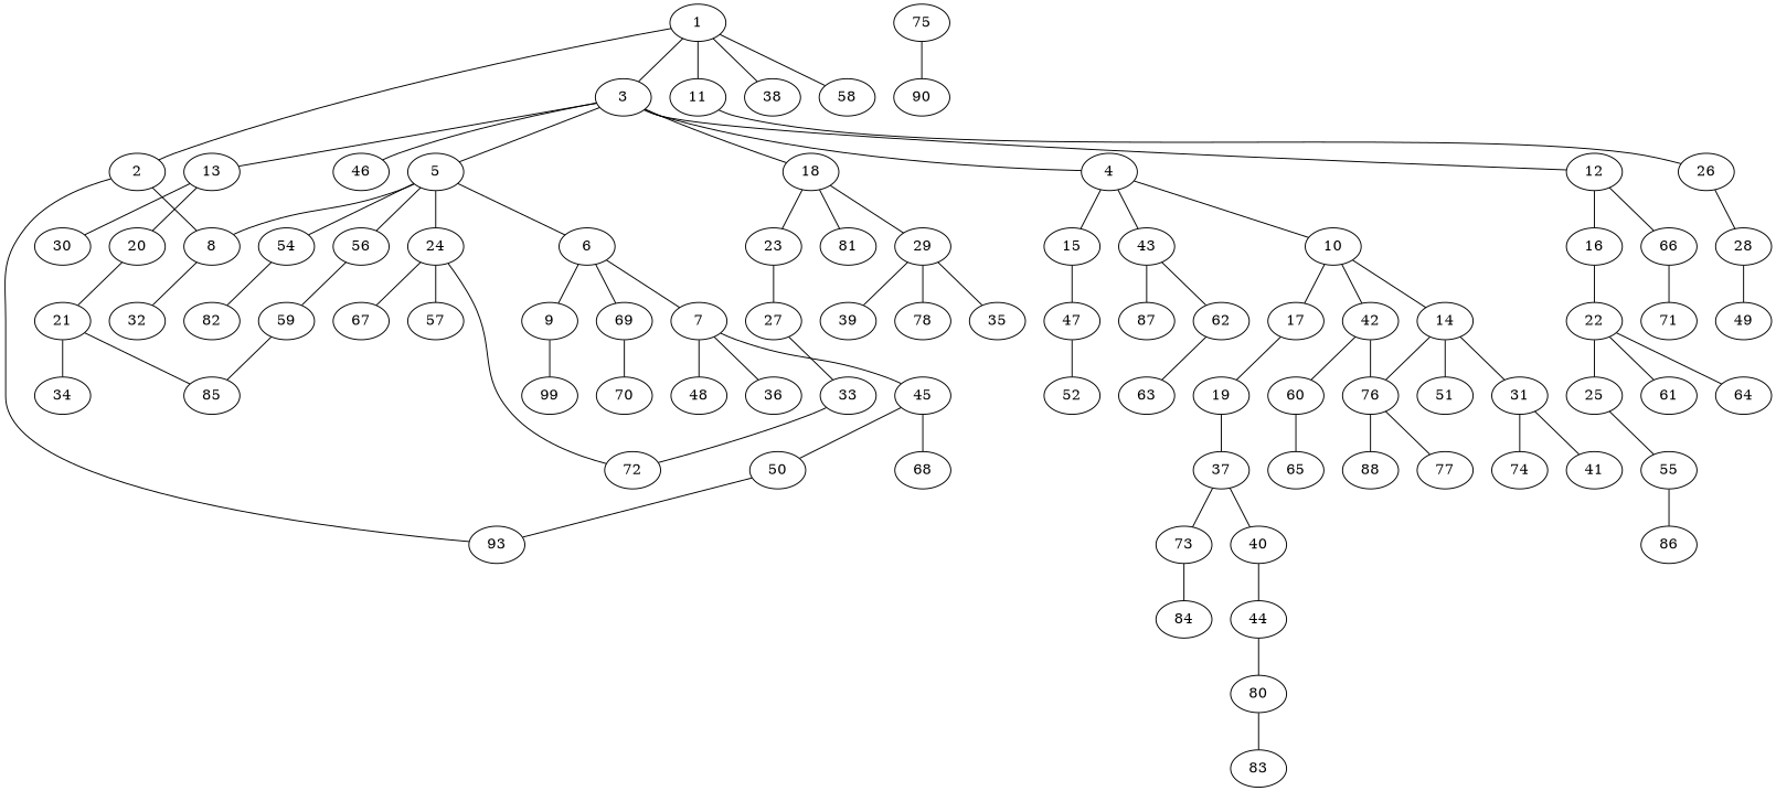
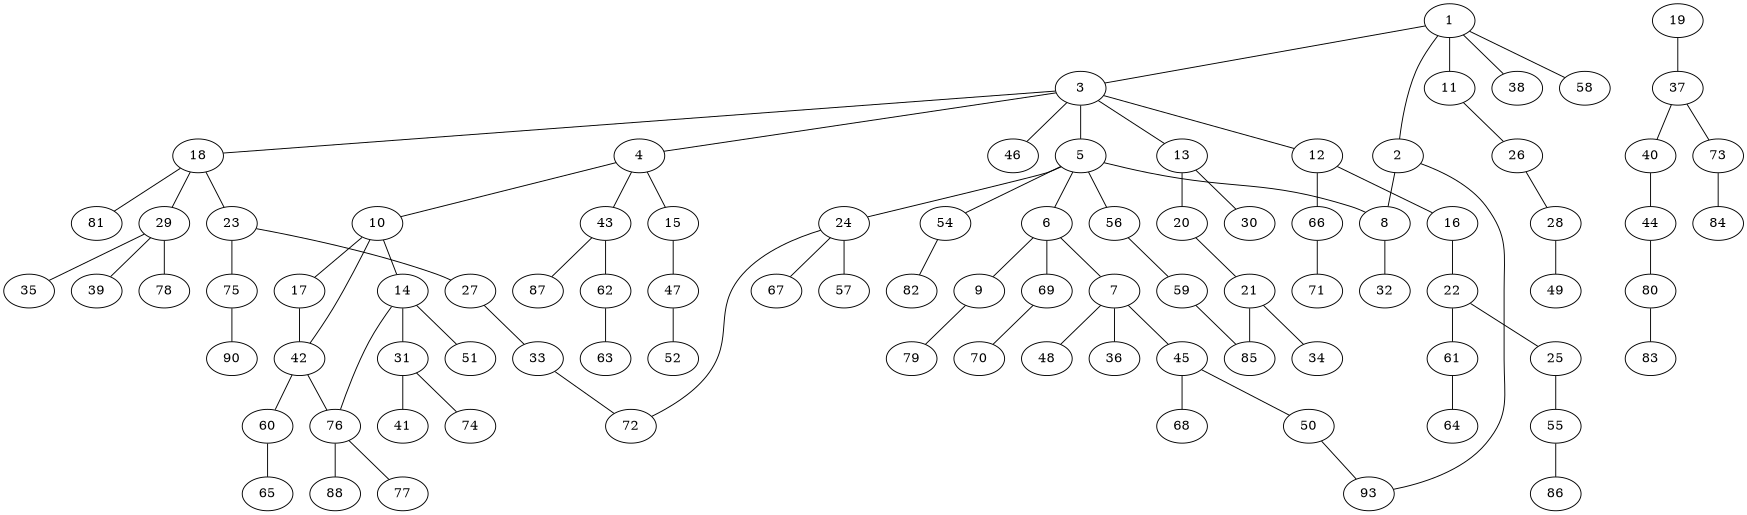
  graph {
    1
    2
    3
    11
    38
    58
    8
    n8 [label=93]
    4
    5
    12
    13
    18
    46
    26
    32
    10
    15
    43
    6
    24
    54
    56
    16
    66
    20
    30
    23
    29
    81
    28
    14
    17
    42
    47
    62
    87
    7
    9
    69
    57
    72
    67
    82
    59
    22
    71
    21
    27
    75
    35
    39
    78
    31
    51
    76
    19
    60
    52
    63
    36
    45
    48
-   79 [label=99]
+   79
    70
    85
    50
    68
    41
    74
    77
    88
    37
    65
    49
    25
    61
    34
    55
    64
    40
    73
    33
    90
    44
    84
    86
    80
    83
    1 -- 2
    1 -- 3
    1 -- 11
    1 -- 38
    1 -- 58
    2 -- 8
    2 -- n8
    3 -- 4
    3 -- 5
    3 -- 12
    3 -- 13
    3 -- 18
    3 -- 46
    11 -- 26
    8 -- 32
    4 -- 10
    4 -- 15
    4 -- 43
    5 -- 8
    5 -- 6
    5 -- 24
    5 -- 54
    5 -- 56
    12 -- 16
    12 -- 66
    13 -- 20
    13 -- 30
    18 -- 23
    18 -- 29
    18 -- 81
    26 -- 28
    10 -- 14
    10 -- 17
    10 -- 42
    15 -- 47
    43 -- 62
    43 -- 87
    6 -- 7
    6 -- 9
    6 -- 69
    24 -- 57
    24 -- 72
    24 -- 67
    54 -- 82
    56 -- 59
    16 -- 22
    66 -- 71
    20 -- 21
    23 -- 27
+   23 -- 75
    29 -- 35
    29 -- 39
    29 -- 78
    28 -- 49
    14 -- 31
    14 -- 51
    14 -- 76
-   17 -- 19
+   17 -- 42
    42 -- 76
    42 -- 60
    47 -- 52
    62 -- 63
    7 -- 36
    7 -- 45
    7 -- 48
    9 -- 79
    69 -- 70
    59 -- 85
    22 -- 25
    22 -- 61
    21 -- 85
    21 -- 34
    27 -- 33
    75 -- 90
    31 -- 41
    31 -- 74
    76 -- 77
    76 -- 88
    19 -- 37
    60 -- 65
    45 -- 50
    45 -- 68
    50 -- n8
    37 -- 40
    37 -- 73
    25 -- 55
-   22 -- 64
+   61 -- 64
    55 -- 86
    40 -- 44
    73 -- 84
    33 -- 72
    44 -- 80
    80 -- 83
  }
